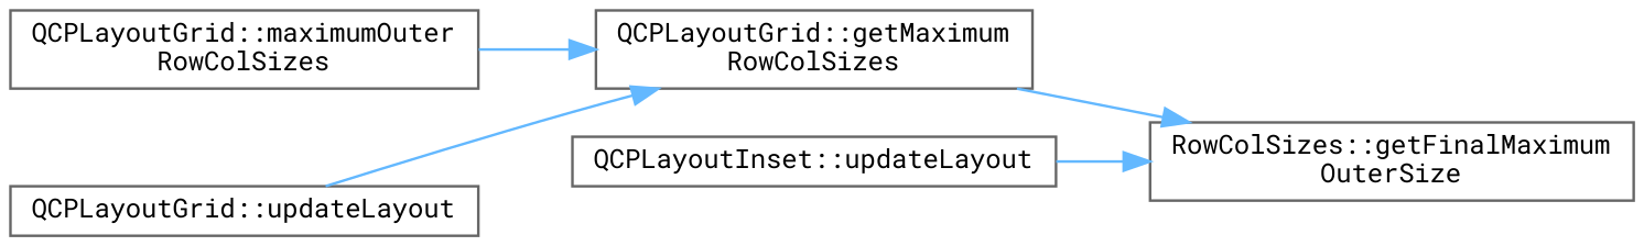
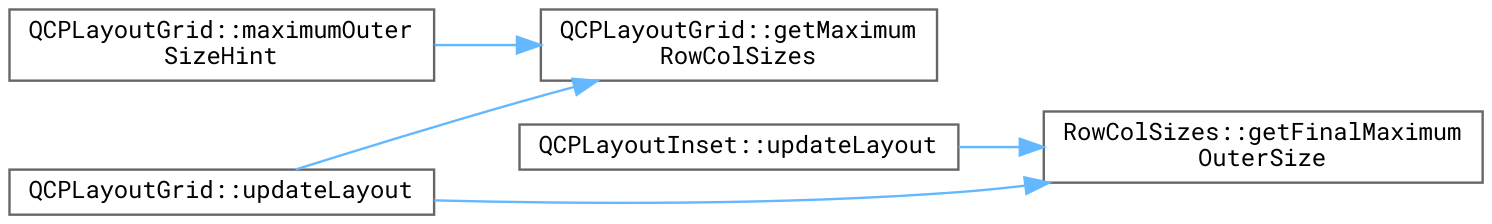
  digraph {
    fontname="Roboto Mono"
    rankdir=RL
    node [color=grey40 fillcolor=white fontname="Roboto Mono" fontsize=10 shape=box style=filled]
    edge [color=steelblue1 dir=back fontname="Roboto Mono" fontsize=10 labelfontname=Helvetica labelfontsize=10 style=solid]
    n1 [height=0.2 label="RowColSizes::getFinalMaximum\lOuterSize" width=0.4]
    n2 [height=0.2 label="QCPLayoutGrid::getMaximum\lRowColSizes" width=0.4]
    n3 [height=0.2 label="QCPLayoutInset::updateLayout" width=0.4]
-   n4 [height=0.2 label="QCPLayoutGrid::maximumOuter\lRowColSizes" width=0.4]
+   n4 [height=0.2 label="QCPLayoutGrid::maximumOuter\lSizeHint" width=0.4]
    n5 [height=0.2 label="QCPLayoutGrid::updateLayout" width=0.4]
-   n1 -> n2
+   n1 -> n5
    n1 -> n3
    n2 -> n4
    n2 -> n5
  }
